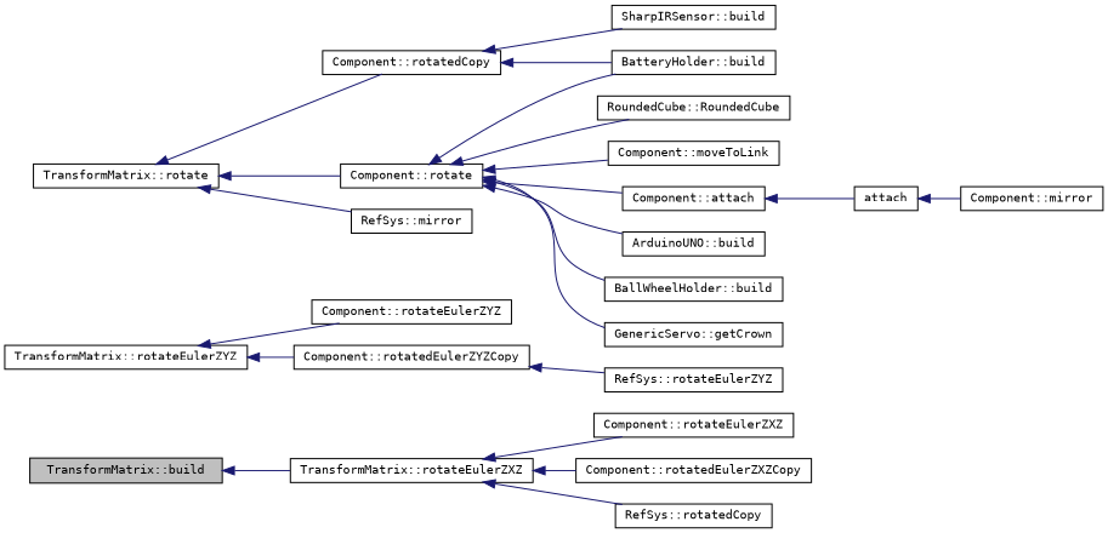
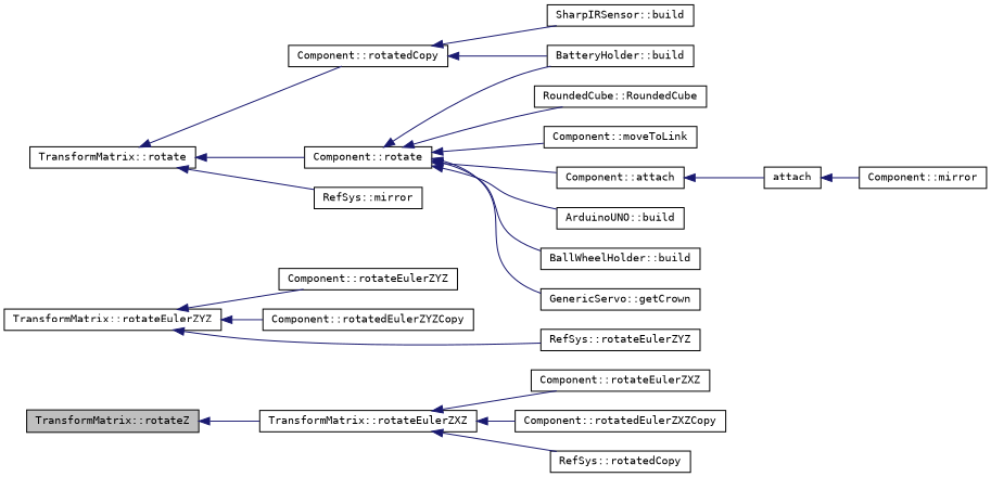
  digraph {
    fontname="DejaVu Sans Mono"
    rankdir=LR
    node [color=black fillcolor=white fontname="DejaVu Sans Mono" fontsize=10 shape=record style=filled]
    edge [color=midnightblue dir=back fontname="DejaVu Sans Mono" fontsize=10 labelfontname=Helvetica labelfontsize=10 style=solid]
-   n1 [fillcolor=grey75 fontcolor=black height=0.2 label="TransformMatrix::build" width=0.4]
+   n1 [fillcolor=grey75 fontcolor=black height=0.2 label="TransformMatrix::rotateZ" width=0.4]
    n2 [height=0.2 label="TransformMatrix::rotateEulerZXZ" width=0.4]
    n3 [height=0.2 label="TransformMatrix::rotateEulerZYZ" width=0.4]
    n4 [height=0.2 label="Component::rotateEulerZYZ" width=0.4]
    n5 [height=0.2 label="Component::rotatedEulerZYZCopy" width=0.4]
    n6 [height=0.2 label="RefSys::rotateEulerZYZ" width=0.4]
    n7 [height=0.2 label="Component::rotateEulerZXZ" width=0.4]
    n8 [height=0.2 label="Component::rotatedEulerZXZCopy" width=0.4]
    n9 [height=0.2 label="RefSys::rotatedCopy" width=0.4]
    n10 [height=0.2 label="TransformMatrix::rotate" width=0.4]
    n11 [height=0.2 label="Component::rotatedCopy" width=0.4]
    n12 [height=0.2 label="Component::rotate" width=0.4]
    n13 [height=0.2 label="RefSys::mirror" width=0.4]
    n14 [height=0.2 label="BatteryHolder::build" width=0.4]
    n15 [height=0.2 label="SharpIRSensor::build" width=0.4]
    n16 [height=0.2 label="RoundedCube::RoundedCube" width=0.4]
    n17 [height=0.2 label="Component::moveToLink" width=0.4]
    n18 [height=0.2 label="Component::attach" width=0.4]
    n19 [height=0.2 label="ArduinoUNO::build" width=0.4]
    n20 [height=0.2 label="BallWheelHolder::build" width=0.4]
    n21 [height=0.2 label="GenericServo::getCrown" width=0.4]
    n22 [height=0.2 label=attach width=0.4]
    n23 [height=0.2 label="Component::mirror" width=0.4]
    n1 -> n2
    n2 -> n7
    n2 -> n8
    n2 -> n9
    n3 -> n4
    n3 -> n5
-   n5 -> n6
+   n3 -> n6
    n10 -> n11
    n10 -> n12
    n10 -> n13
    n11 -> n14
    n11 -> n15
    n12 -> n14
    n12 -> n16
    n12 -> n17
    n12 -> n18
    n12 -> n19
    n12 -> n20
    n12 -> n21
    n18 -> n22
    n22 -> n23
  }
